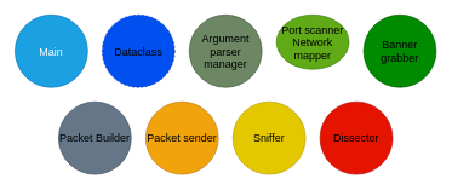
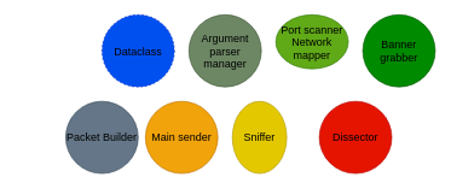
  <mxCell id="0" />
  <mxCell id="1" parent="0" />
- <mxCell id="2" value="Main" style="ellipse;whiteSpace=wrap;html=1;aspect=fixed;fontSize=15;fillColor=#1ba1e2;fontColor=light-dark(#FFFFFF,#FFFFFF);strokeColor=#006EAF;" vertex="1" parent="1"><mxGeometry x="20" y="20" width="100" height="100" as="geometry" /></mxCell>
  <mxCell id="3" value="Dataclass" style="ellipse;whiteSpace=wrap;html=1;aspect=fixed;fontSize=15;fontColor=default;fillColor=light-dark(#0050EF,#0000FF);strokeColor=#001DBC;dashed=1;" vertex="1" parent="1"><mxGeometry x="140" y="20" width="100" height="100" as="geometry" /></mxCell>
  <mxCell id="4" value="&lt;div&gt;Port scanner&lt;/div&gt;&lt;div&gt;Network mapper&lt;/div&gt;" style="ellipse;whiteSpace=wrap;html=1;aspect=fixed;fontSize=15;fontColor=default;fillColor=#60a917;strokeColor=#2D7600;" vertex="1" parent="1"><mxGeometry x="380" y="20" width="100" height="75" as="geometry" /></mxCell>
- <mxCell id="5" value="Sniffer" style="ellipse;whiteSpace=wrap;html=1;aspect=fixed;fontSize=15;fontColor=#000000;fillColor=#e3c800;strokeColor=#B09500;" vertex="1" parent="1"><mxGeometry x="320" y="140" width="100" height="100" as="geometry" /></mxCell>
- <mxCell id="6" value="Packet sender" style="ellipse;whiteSpace=wrap;html=1;aspect=fixed;fontSize=15;fontColor=#000000;fillColor=#f0a30a;strokeColor=#BD7000;" vertex="1" parent="1"><mxGeometry x="200" y="140" width="100" height="100" as="geometry" /></mxCell>
+ <mxCell id="5" value="Sniffer" style="ellipse;whiteSpace=wrap;html=1;aspect=fixed;fontSize=15;fontColor=#000000;fillColor=#e3c800;strokeColor=#B09500;" vertex="1" parent="1"><mxGeometry x="320" y="140" width="75" height="100" as="geometry" /></mxCell>
+ <mxCell id="6" value="Main sender" style="ellipse;whiteSpace=wrap;html=1;aspect=fixed;fontSize=15;fontColor=#000000;fillColor=#f0a30a;strokeColor=#BD7000;" vertex="1" parent="1"><mxGeometry x="200" y="140" width="100" height="100" as="geometry" /></mxCell>
  <mxCell id="7" value="Banner grabber" style="ellipse;whiteSpace=wrap;html=1;aspect=fixed;fontSize=15;fontColor=default;fillColor=#008a00;strokeColor=#005700;" vertex="1" parent="1"><mxGeometry x="500" y="20" width="100" height="100" as="geometry" /></mxCell>
  <mxCell id="8" value="Argument parser manager" style="ellipse;whiteSpace=wrap;html=1;aspect=fixed;fontSize=15;fontColor=default;fillColor=#6d8764;strokeColor=#3A5431;" vertex="1" parent="1"><mxGeometry x="260" y="20" width="100" height="100" as="geometry" /></mxCell>
- <mxCell id="9" value="Packet Builder" style="ellipse;whiteSpace=wrap;html=1;aspect=fixed;fontSize=15;fontColor=default;fillColor=#647687;strokeColor=#314354;" vertex="1" parent="1"><mxGeometry x="80" y="140" width="100" height="100" as="geometry" /></mxCell>
+ <mxCell id="9" value="Packet Builder" style="ellipse;whiteSpace=wrap;html=1;aspect=fixed;fontSize=15;fontColor=default;fillColor=#647687;strokeColor=#314354;" vertex="1" parent="1"><mxGeometry x="90" y="140" width="100" height="100" as="geometry" /></mxCell>
  <mxCell id="10" value="Dissector" style="ellipse;whiteSpace=wrap;html=1;aspect=fixed;fontSize=15;fontColor=default;fillColor=light-dark(#E51400,#CC0000);strokeColor=#B20000;" vertex="1" parent="1"><mxGeometry x="440" y="140" width="100" height="100" as="geometry" /></mxCell>
